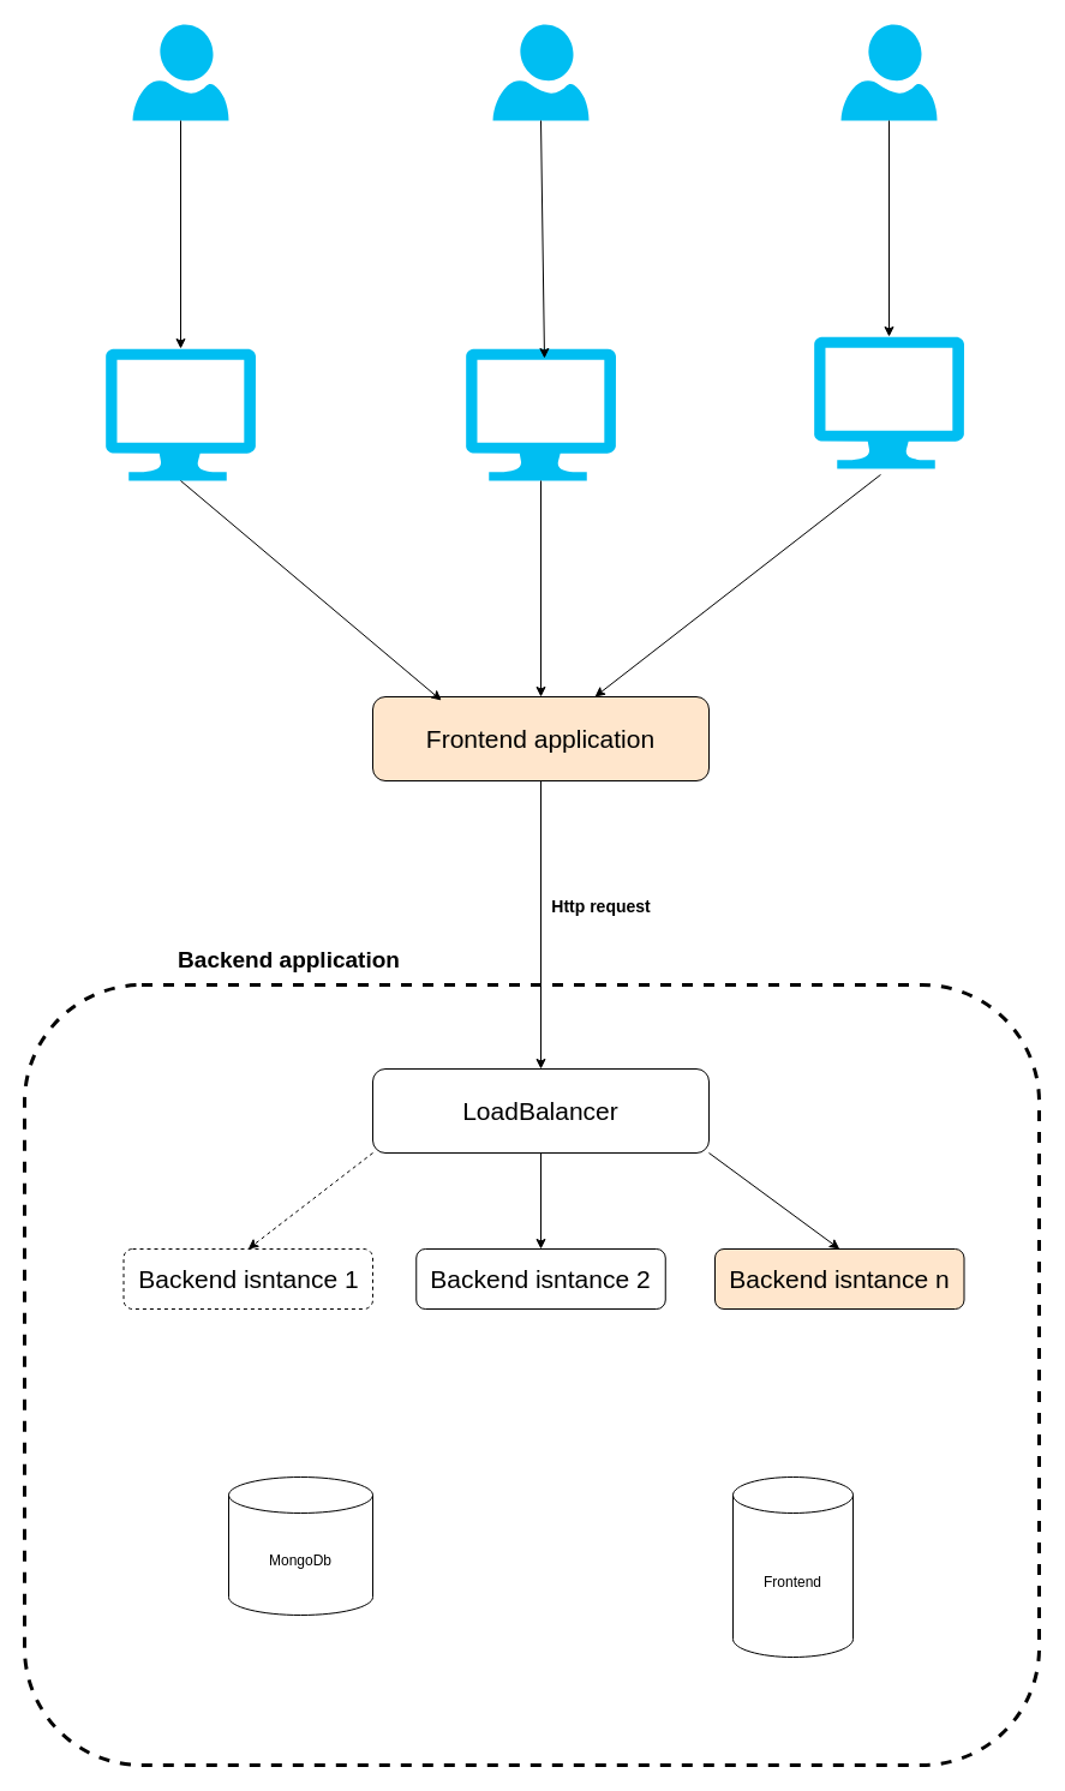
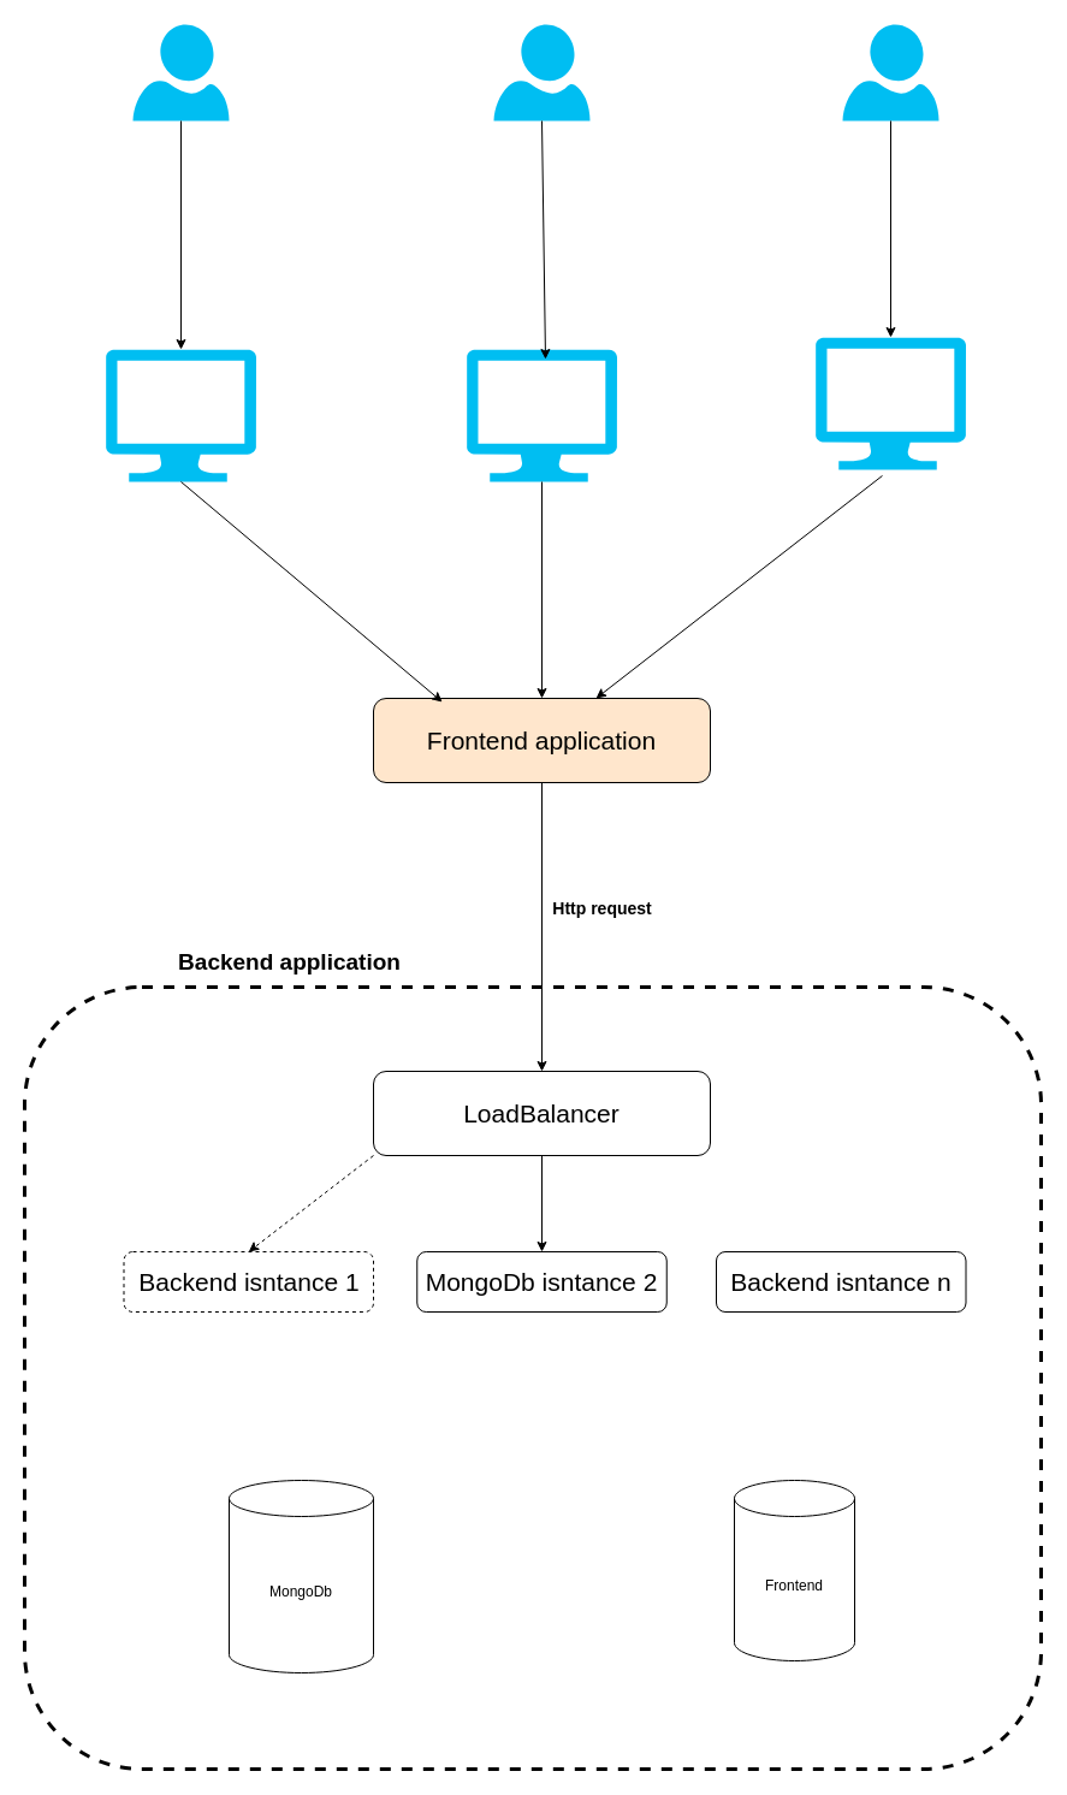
  <mxCell id="0" />
  <mxCell id="1" parent="0" />
  <mxCell id="2" value="" style="verticalLabelPosition=bottom;html=1;verticalAlign=top;align=center;strokeColor=none;fillColor=#00BEF2;shape=mxgraph.azure.user;" vertex="1" parent="1"><mxGeometry x="700" y="20" width="80" height="80" as="geometry" /></mxCell>
  <mxCell id="3" value="" style="verticalLabelPosition=bottom;html=1;verticalAlign=top;align=center;strokeColor=none;fillColor=#00BEF2;shape=mxgraph.azure.user;" vertex="1" parent="1"><mxGeometry x="410" y="20" width="80" height="80" as="geometry" /></mxCell>
  <mxCell id="4" value="" style="verticalLabelPosition=bottom;html=1;verticalAlign=top;align=center;strokeColor=none;fillColor=#00BEF2;shape=mxgraph.azure.user;" vertex="1" parent="1"><mxGeometry x="110" y="20" width="80" height="80" as="geometry" /></mxCell>
  <mxCell id="5" value="" style="rounded=1;whiteSpace=wrap;html=1;dashed=1;fillColor=none;strokeWidth=3;" vertex="1" parent="1"><mxGeometry x="20" y="820" width="845" height="650" as="geometry" /></mxCell>
  <mxCell id="6" value="" style="verticalLabelPosition=bottom;html=1;verticalAlign=top;align=center;strokeColor=none;fillColor=#00BEF2;shape=mxgraph.azure.computer;pointerEvents=1;" vertex="1" parent="1"><mxGeometry x="387.5" y="290" width="125" height="110" as="geometry" /></mxCell>
  <mxCell id="7" value="" style="endArrow=classic;html=1;rounded=0;exitX=0.5;exitY=1;exitDx=0;exitDy=0;exitPerimeter=0;entryX=0.5;entryY=0;entryDx=0;entryDy=0;entryPerimeter=0;" edge="1" parent="1" source="4" target="12"><mxGeometry width="50" height="50" relative="1" as="geometry"><mxPoint x="460" y="520" as="sourcePoint" /><mxPoint x="510" y="470" as="targetPoint" /></mxGeometry></mxCell>
  <mxCell id="8" value="" style="endArrow=classic;html=1;rounded=0;exitX=0.5;exitY=1;exitDx=0;exitDy=0;exitPerimeter=0;entryX=0.524;entryY=0.073;entryDx=0;entryDy=0;entryPerimeter=0;" edge="1" parent="1" source="3" target="6"><mxGeometry width="50" height="50" relative="1" as="geometry"><mxPoint x="460" y="520" as="sourcePoint" /><mxPoint x="510" y="470" as="targetPoint" /></mxGeometry></mxCell>
  <mxCell id="9" value="" style="endArrow=classic;html=1;rounded=0;entryX=0.5;entryY=0;entryDx=0;entryDy=0;entryPerimeter=0;exitX=0.5;exitY=1;exitDx=0;exitDy=0;exitPerimeter=0;" edge="1" parent="1" source="2" target="13"><mxGeometry width="50" height="50" relative="1" as="geometry"><mxPoint x="460" y="520" as="sourcePoint" /><mxPoint x="510" y="470" as="targetPoint" /></mxGeometry></mxCell>
  <mxCell id="10" value="&lt;font style=&quot;font-size: 21px;&quot;&gt;&lt;font style=&quot;font-size: 21px;&quot;&gt;Frontend &lt;/font&gt;application&lt;/font&gt;" style="rounded=1;whiteSpace=wrap;html=1;strokeColor=#000000;fillColor=#ffe6cc;" vertex="1" parent="1"><mxGeometry x="310" y="580" width="280" height="70" as="geometry" /></mxCell>
  <mxCell id="11" value="" style="endArrow=classic;html=1;rounded=0;exitX=0.5;exitY=1;exitDx=0;exitDy=0;" edge="1" parent="1" source="10" target="18"><mxGeometry width="50" height="50" relative="1" as="geometry"><mxPoint x="460" y="1020" as="sourcePoint" /><mxPoint x="510" y="970" as="targetPoint" /></mxGeometry></mxCell>
  <mxCell id="12" value="" style="verticalLabelPosition=bottom;html=1;verticalAlign=top;align=center;strokeColor=none;fillColor=#00BEF2;shape=mxgraph.azure.computer;pointerEvents=1;" vertex="1" parent="1"><mxGeometry x="87.5" y="290" width="125" height="110" as="geometry" /></mxCell>
  <mxCell id="13" value="" style="verticalLabelPosition=bottom;html=1;verticalAlign=top;align=center;strokeColor=none;fillColor=#00BEF2;shape=mxgraph.azure.computer;pointerEvents=1;" vertex="1" parent="1"><mxGeometry x="677.5" y="280" width="125" height="110" as="geometry" /></mxCell>
  <mxCell id="14" value="" style="endArrow=classic;html=1;rounded=0;exitX=0.444;exitY=1.045;exitDx=0;exitDy=0;exitPerimeter=0;" edge="1" parent="1" source="13" target="10"><mxGeometry width="50" height="50" relative="1" as="geometry"><mxPoint x="460" y="520" as="sourcePoint" /><mxPoint x="510" y="470" as="targetPoint" /></mxGeometry></mxCell>
  <mxCell id="15" value="" style="endArrow=classic;html=1;rounded=0;entryX=0.204;entryY=0.043;entryDx=0;entryDy=0;entryPerimeter=0;exitX=0.5;exitY=1;exitDx=0;exitDy=0;exitPerimeter=0;" edge="1" parent="1" source="12" target="10"><mxGeometry width="50" height="50" relative="1" as="geometry"><mxPoint x="460" y="520" as="sourcePoint" /><mxPoint x="510" y="470" as="targetPoint" /></mxGeometry></mxCell>
  <mxCell id="16" value="" style="endArrow=classic;html=1;rounded=0;entryX=0.5;entryY=0;entryDx=0;entryDy=0;exitX=0.5;exitY=1;exitDx=0;exitDy=0;exitPerimeter=0;" edge="1" parent="1" source="6" target="10"><mxGeometry width="50" height="50" relative="1" as="geometry"><mxPoint x="460" y="520" as="sourcePoint" /><mxPoint x="510" y="470" as="targetPoint" /></mxGeometry></mxCell>
  <mxCell id="17" value="&lt;font style=&quot;font-size: 19px;&quot;&gt;&lt;b&gt;Backend application&lt;/b&gt;&lt;/font&gt;" style="text;html=1;align=center;verticalAlign=middle;resizable=0;points=[];autosize=1;strokeColor=none;fillColor=none;" vertex="1" parent="1"><mxGeometry x="130" y="780" width="220" height="40" as="geometry" /></mxCell>
  <mxCell id="18" value="&lt;span style=&quot;font-size: 21px;&quot;&gt;LoadBalancer&lt;br&gt;&lt;/span&gt;" style="rounded=1;whiteSpace=wrap;html=1;strokeColor=#000000;" vertex="1" parent="1"><mxGeometry x="310" y="890" width="280" height="70" as="geometry" /></mxCell>
  <mxCell id="19" value="&lt;font style=&quot;font-size: 14px;&quot;&gt;&lt;b&gt;Http request&lt;/b&gt;&lt;/font&gt;" style="text;html=1;align=center;verticalAlign=middle;resizable=0;points=[];autosize=1;strokeColor=none;fillColor=none;" vertex="1" parent="1"><mxGeometry x="445" y="740" width="110" height="30" as="geometry" /></mxCell>
- <mxCell id="20" value="MongoDb" style="shape=cylinder3;whiteSpace=wrap;html=1;boundedLbl=1;backgroundOutline=1;size=15;" vertex="1" parent="1"><mxGeometry x="190" y="1230" width="120" height="115" as="geometry" /></mxCell>
- <mxCell id="21" value="&lt;span style=&quot;font-size: 21px;&quot;&gt;Backend isntance n&lt;/span&gt;" style="rounded=1;whiteSpace=wrap;html=1;strokeColor=#000000;fillColor=#ffe6cc;" vertex="1" parent="1"><mxGeometry x="595" y="1040" width="207.5" height="50" as="geometry" /></mxCell>
- <mxCell id="22" value="&lt;span style=&quot;font-size: 21px;&quot;&gt;Backend isntance 2&lt;/span&gt;" style="rounded=1;whiteSpace=wrap;html=1;strokeColor=#000000;" vertex="1" parent="1"><mxGeometry x="346.25" y="1040" width="207.5" height="50" as="geometry" /></mxCell>
+ <mxCell id="20" value="MongoDb" style="shape=cylinder3;whiteSpace=wrap;html=1;boundedLbl=1;backgroundOutline=1;size=15;" vertex="1" parent="1"><mxGeometry x="190" y="1230" width="120" height="160" as="geometry" /></mxCell>
+ <mxCell id="21" value="&lt;span style=&quot;font-size: 21px;&quot;&gt;Backend isntance n&lt;/span&gt;" style="rounded=1;whiteSpace=wrap;html=1;strokeColor=#000000;" vertex="1" parent="1"><mxGeometry x="595" y="1040" width="207.5" height="50" as="geometry" /></mxCell>
+ <mxCell id="22" value="&lt;span style=&quot;font-size: 21px;&quot;&gt;MongoDb isntance 2&lt;/span&gt;" style="rounded=1;whiteSpace=wrap;html=1;strokeColor=#000000;" vertex="1" parent="1"><mxGeometry x="346.25" y="1040" width="207.5" height="50" as="geometry" /></mxCell>
  <mxCell id="23" value="&lt;span style=&quot;font-size: 21px;&quot;&gt;Backend isntance 1&lt;/span&gt;" style="rounded=1;whiteSpace=wrap;html=1;strokeColor=#000000;dashed=1;" vertex="1" parent="1"><mxGeometry x="102.5" y="1040" width="207.5" height="50" as="geometry" /></mxCell>
- <mxCell id="24" value="" style="endArrow=classic;html=1;rounded=0;entryX=0.5;entryY=0;entryDx=0;entryDy=0;exitX=1;exitY=1;exitDx=0;exitDy=0;" edge="1" parent="1" source="18" target="21"><mxGeometry width="50" height="50" relative="1" as="geometry"><mxPoint x="460" y="1020" as="sourcePoint" /><mxPoint x="510" y="980" as="targetPoint" /></mxGeometry></mxCell>
  <mxCell id="25" value="" style="endArrow=classic;html=1;rounded=0;exitX=0;exitY=1;exitDx=0;exitDy=0;entryX=0.5;entryY=0;entryDx=0;entryDy=0;dashed=1;" edge="1" parent="1" source="18" target="23"><mxGeometry width="50" height="50" relative="1" as="geometry"><mxPoint x="460" y="1020" as="sourcePoint" /><mxPoint x="510" y="970" as="targetPoint" /></mxGeometry></mxCell>
  <mxCell id="26" value="" style="endArrow=classic;html=1;rounded=0;exitX=0.5;exitY=1;exitDx=0;exitDy=0;entryX=0.5;entryY=0;entryDx=0;entryDy=0;" edge="1" parent="1" source="18" target="22"><mxGeometry width="50" height="50" relative="1" as="geometry"><mxPoint x="460" y="1020" as="sourcePoint" /><mxPoint x="510" y="970" as="targetPoint" /></mxGeometry></mxCell>
  <mxCell id="27" value="Frontend" style="shape=cylinder3;whiteSpace=wrap;html=1;boundedLbl=1;backgroundOutline=1;size=15;" vertex="1" parent="1"><mxGeometry x="610" y="1230" width="100" height="150" as="geometry" /></mxCell>
